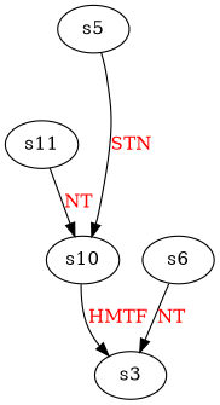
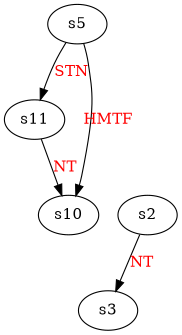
  digraph {
    edge [fontcolor="#ff0000"]
    n1 [label=s5]
    s11
    n3 [label=s10]
    s3
-   s2 [label=s6]
-   n1 -> n3 [label=STN]
+   s2
+   n1 -> s11 [label=STN]
+   n1 -> n3 [label=HMTF]
    s11 -> n3 [label=NT]
-   n3 -> s3 [label=HMTF]
    s2 -> s3 [label=NT]
  }
